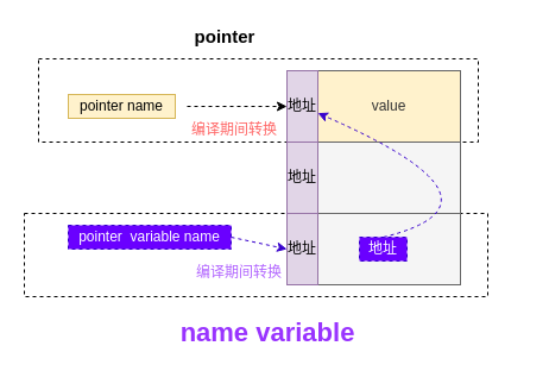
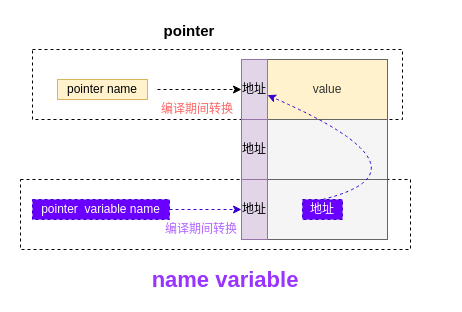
  <mxCell id="0" />
  <mxCell id="1" parent="0" />
  <mxCell id="2" value="" style="rounded=0;whiteSpace=wrap;html=1;dashed=1;" vertex="1" parent="1"><mxGeometry x="20" y="179" width="390" height="70" as="geometry" /></mxCell>
  <mxCell id="3" value="" style="rounded=0;whiteSpace=wrap;html=1;dashed=1;" vertex="1" parent="1"><mxGeometry x="32" y="49" width="370" height="70" as="geometry" /></mxCell>
  <mxCell id="4" value="value" style="rounded=0;whiteSpace=wrap;html=1;fillColor=#fff2cc;strokeColor=#666666;fontColor=#333333;" vertex="1" parent="1"><mxGeometry x="267" y="59" width="120" height="60" as="geometry" /></mxCell>
  <mxCell id="5" value="" style="rounded=0;whiteSpace=wrap;html=1;fillColor=#f5f5f5;strokeColor=#666666;fontColor=#333333;" vertex="1" parent="1"><mxGeometry x="267" y="119" width="120" height="60" as="geometry" /></mxCell>
  <mxCell id="6" value="" style="rounded=0;whiteSpace=wrap;html=1;fillColor=#f5f5f5;strokeColor=#666666;fontColor=#333333;" vertex="1" parent="1"><mxGeometry x="267" y="179" width="120" height="60" as="geometry" /></mxCell>
  <mxCell id="7" value="pointer name" style="text;html=1;strokeColor=#d6b656;fillColor=#fff2cc;align=center;verticalAlign=middle;whiteSpace=wrap;rounded=0;" vertex="1" parent="1"><mxGeometry x="57" y="79" width="90" height="20" as="geometry" /></mxCell>
  <mxCell id="8" value="地址" style="rounded=0;whiteSpace=wrap;html=1;fillColor=#e1d5e7;strokeColor=#9673a6;" vertex="1" parent="1"><mxGeometry x="241" y="59" width="26" height="60" as="geometry" /></mxCell>
  <mxCell id="9" value="&lt;span&gt;地址&lt;/span&gt;" style="rounded=0;whiteSpace=wrap;html=1;fillColor=#e1d5e7;strokeColor=#9673a6;" vertex="1" parent="1"><mxGeometry x="241" y="119" width="26" height="60" as="geometry" /></mxCell>
  <mxCell id="10" value="&lt;span&gt;地址&lt;/span&gt;" style="rounded=0;whiteSpace=wrap;html=1;fillColor=#e1d5e7;strokeColor=#9673a6;" vertex="1" parent="1"><mxGeometry x="241" y="179" width="26" height="60" as="geometry" /></mxCell>
  <mxCell id="11" value="&lt;font color=&quot;#ff6666&quot;&gt;编译期间转换&lt;/font&gt;" style="text;html=1;strokeColor=none;fillColor=none;align=center;verticalAlign=middle;whiteSpace=wrap;rounded=0;" vertex="1" parent="1"><mxGeometry x="157" y="99" width="80" height="20" as="geometry" /></mxCell>
  <mxCell id="12" value="" style="endArrow=classic;html=1;dashed=1;entryX=0;entryY=0.5;entryDx=0;entryDy=0;" edge="1" parent="1" target="8"><mxGeometry width="50" height="50" relative="1" as="geometry"><mxPoint x="157" y="89" as="sourcePoint" /><mxPoint x="207" y="49" as="targetPoint" /></mxGeometry></mxCell>
  <mxCell id="13" value="&lt;font size=&quot;1&quot;&gt;&lt;b style=&quot;font-size: 15px&quot;&gt;pointer&lt;/b&gt;&lt;/font&gt;" style="text;html=1;strokeColor=none;fillColor=none;align=center;verticalAlign=middle;whiteSpace=wrap;rounded=0;dashed=1;" vertex="1" parent="1"><mxGeometry x="169" y="20" width="40" height="20" as="geometry" /></mxCell>
- <mxCell id="14" value="pointer&amp;nbsp; variable name" style="text;html=1;strokeColor=#3700CC;fillColor=#6a00ff;align=center;verticalAlign=middle;whiteSpace=wrap;rounded=0;dashed=1;fontColor=#ffffff;" vertex="1" parent="1"><mxGeometry x="57" y="189" width="137" height="20" as="geometry" /></mxCell>
+ <mxCell id="14" value="pointer&amp;nbsp; variable name" style="text;html=1;strokeColor=#3700CC;fillColor=#6a00ff;align=center;verticalAlign=middle;whiteSpace=wrap;rounded=0;dashed=1;fontColor=#ffffff;" vertex="1" parent="1"><mxGeometry x="32" y="199" width="137" height="20" as="geometry" /></mxCell>
  <mxCell id="15" value="" style="endArrow=classic;html=1;entryX=0;entryY=0.5;entryDx=0;entryDy=0;exitX=1;exitY=0.5;exitDx=0;exitDy=0;dashed=1;fillColor=#6a00ff;strokeColor=#3700CC;" edge="1" parent="1" source="14" target="10"><mxGeometry width="50" height="50" relative="1" as="geometry"><mxPoint x="180" y="230" as="sourcePoint" /><mxPoint x="230" y="180" as="targetPoint" /></mxGeometry></mxCell>
  <mxCell id="16" value="&lt;font color=&quot;#b266ff&quot;&gt;编译期间转换&lt;/font&gt;" style="text;html=1;strokeColor=none;fillColor=none;align=center;verticalAlign=middle;whiteSpace=wrap;rounded=0;" vertex="1" parent="1"><mxGeometry x="161" y="219" width="80" height="20" as="geometry" /></mxCell>
  <mxCell id="17" value="&lt;font style=&quot;font-size: 22px&quot; color=&quot;#9933ff&quot;&gt;&lt;b&gt;name variable&lt;/b&gt;&lt;/font&gt;" style="text;html=1;strokeColor=none;fillColor=none;align=center;verticalAlign=middle;whiteSpace=wrap;rounded=0;dashed=1;" vertex="1" parent="1"><mxGeometry x="120" y="270" width="210" height="20" as="geometry" /></mxCell>
  <mxCell id="18" value="" style="curved=1;endArrow=classic;html=1;dashed=1;exitX=0.5;exitY=0;exitDx=0;exitDy=0;fillColor=#6a00ff;strokeColor=#3700CC;" edge="1" parent="1" source="19" target="8"><mxGeometry width="50" height="50" relative="1" as="geometry"><mxPoint x="440" y="220" as="sourcePoint" /><mxPoint x="490" y="170" as="targetPoint" /><Array as="points"><mxPoint x="440" y="170" /></Array></mxGeometry></mxCell>
  <mxCell id="19" value="地址" style="text;html=1;strokeColor=#3700CC;fillColor=#6a00ff;align=center;verticalAlign=middle;whiteSpace=wrap;rounded=0;dashed=1;fontColor=#ffffff;" vertex="1" parent="1"><mxGeometry x="302" y="199" width="40" height="20" as="geometry" /></mxCell>
